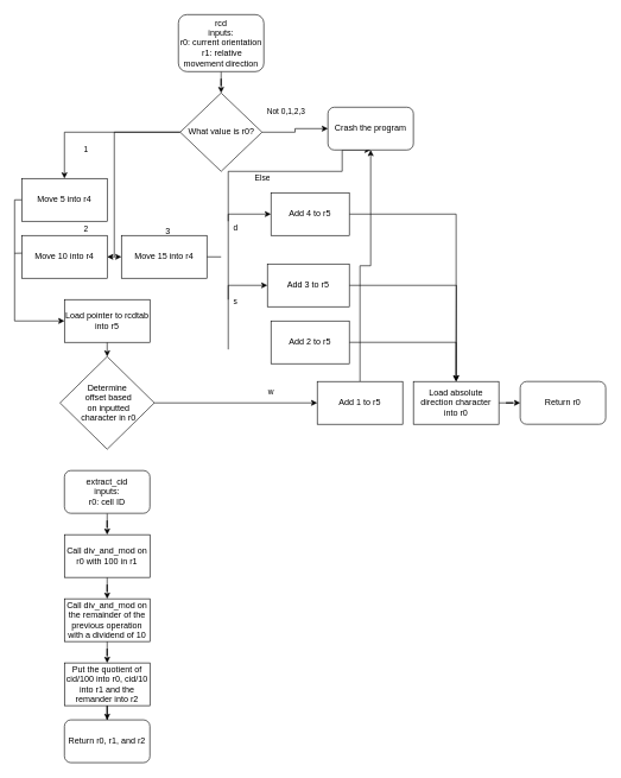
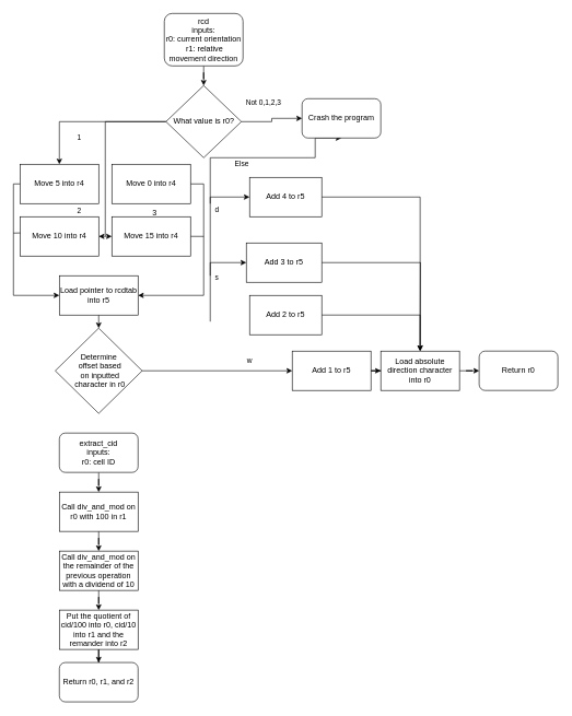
  <mxCell id="0" />
  <mxCell id="1" parent="0" />
  <mxCell id="2" value="" style="edgeStyle=orthogonalEdgeStyle;rounded=0;orthogonalLoop=1;jettySize=auto;html=1;" edge="1" parent="1" source="3" target="6"><mxGeometry relative="1" as="geometry" /></mxCell>
  <mxCell id="3" value="&lt;div&gt;rcd&lt;/div&gt;&lt;div&gt;inputs:&lt;br&gt;&lt;/div&gt;r0: current orientation&lt;br&gt;&amp;nbsp;r1: relative movement direction " style="rounded=1;whiteSpace=wrap;html=1;" vertex="1" parent="1"><mxGeometry x="250" y="20" width="120" height="80" as="geometry" /></mxCell>
  <mxCell id="4" value="" style="edgeStyle=orthogonalEdgeStyle;rounded=0;orthogonalLoop=1;jettySize=auto;html=1;" edge="1" parent="1" source="6" target="8"><mxGeometry relative="1" as="geometry" /></mxCell>
  <mxCell id="5" value="Not 0,1,2,3" style="edgeLabel;html=1;align=center;verticalAlign=middle;resizable=0;points=[];" vertex="1" connectable="0" parent="4"><mxGeometry x="-0.529" y="2" relative="1" as="geometry"><mxPoint x="10" y="-28" as="offset" /></mxGeometry></mxCell>
  <mxCell id="6" value="What value is r0?" style="rhombus;whiteSpace=wrap;html=1;" vertex="1" parent="1"><mxGeometry x="252.5" y="130" width="115" height="110" as="geometry" /></mxCell>
  <mxCell id="7" value="Else" style="edgeStyle=orthogonalEdgeStyle;rounded=0;orthogonalLoop=1;jettySize=auto;html=1;exitX=0.5;exitY=1;exitDx=0;exitDy=0;entryX=0.5;entryY=1;entryDx=0;entryDy=0;" edge="1" parent="1" target="8"><mxGeometry x="-0.216" y="-10" relative="1" as="geometry"><mxPoint x="320" y="310" as="sourcePoint" /><Array as="points"><mxPoint x="320" y="240" /><mxPoint x="480" y="240" /></Array><mxPoint as="offset" /></mxGeometry></mxCell>
  <mxCell id="8" value="Crash the program" style="rounded=1;whiteSpace=wrap;html=1;" vertex="1" parent="1"><mxGeometry x="460" y="150" width="120" height="60" as="geometry" /></mxCell>
+ <mxCell id="9" style="edgeStyle=orthogonalEdgeStyle;rounded=0;orthogonalLoop=1;jettySize=auto;html=1;exitX=1;exitY=0.5;exitDx=0;exitDy=0;entryX=1;entryY=0.5;entryDx=0;entryDy=0;" edge="1" parent="1" source="10" target="20"><mxGeometry relative="1" as="geometry" /></mxCell>
+ <mxCell id="10" value="Move 0 into r4" style="rounded=0;whiteSpace=wrap;html=1;" vertex="1" parent="1"><mxGeometry x="170" y="250" width="120" height="60" as="geometry" /></mxCell>
  <mxCell id="11" value="1" style="edgeStyle=orthogonalEdgeStyle;rounded=0;orthogonalLoop=1;jettySize=auto;html=1;exitX=0;exitY=0.5;exitDx=0;exitDy=0;entryX=0.5;entryY=0;entryDx=0;entryDy=0;" edge="1" parent="1" source="6" target="12"><mxGeometry x="0.165" y="25" relative="1" as="geometry"><mxPoint as="offset" /></mxGeometry></mxCell>
  <mxCell id="12" value="Move 5 into r4" style="rounded=0;whiteSpace=wrap;html=1;" vertex="1" parent="1"><mxGeometry x="30" y="250" width="120" height="60" as="geometry" /></mxCell>
  <mxCell id="13" value="2" style="edgeStyle=orthogonalEdgeStyle;rounded=0;orthogonalLoop=1;jettySize=auto;html=1;exitX=0;exitY=0.5;exitDx=0;exitDy=0;entryX=1;entryY=0.5;entryDx=0;entryDy=0;" edge="1" parent="1" source="6" target="14"><mxGeometry x="0.64" y="-40" relative="1" as="geometry"><Array as="points"><mxPoint x="160" y="185" /><mxPoint x="160" y="360" /></Array><mxPoint as="offset" /></mxGeometry></mxCell>
  <mxCell id="14" value="Move 10 into r4" style="rounded=0;whiteSpace=wrap;html=1;" vertex="1" parent="1"><mxGeometry x="30" y="330" width="120" height="60" as="geometry" /></mxCell>
  <mxCell id="15" style="edgeStyle=orthogonalEdgeStyle;rounded=0;orthogonalLoop=1;jettySize=auto;html=1;exitX=1;exitY=0.5;exitDx=0;exitDy=0;endArrow=none;endFill=0;" edge="1" parent="1" source="16"><mxGeometry relative="1" as="geometry"><mxPoint x="310" y="360.048" as="targetPoint" /></mxGeometry></mxCell>
  <mxCell id="16" value="Move 15 into r4" style="rounded=0;whiteSpace=wrap;html=1;" vertex="1" parent="1"><mxGeometry x="170" y="330" width="120" height="60" as="geometry" /></mxCell>
  <mxCell id="17" value="" style="endArrow=classic;html=1;rounded=0;entryX=0;entryY=0.5;entryDx=0;entryDy=0;" edge="1" parent="1" target="16"><mxGeometry width="50" height="50" relative="1" as="geometry"><mxPoint x="160" y="360" as="sourcePoint" /><mxPoint x="210" y="330" as="targetPoint" /></mxGeometry></mxCell>
  <mxCell id="18" value="3" style="text;html=1;align=center;verticalAlign=middle;resizable=0;points=[];autosize=1;strokeColor=none;fillColor=none;" vertex="1" parent="1"><mxGeometry x="220" y="310" width="30" height="30" as="geometry" /></mxCell>
  <mxCell id="19" value="" style="edgeStyle=orthogonalEdgeStyle;rounded=0;orthogonalLoop=1;jettySize=auto;html=1;" edge="1" parent="1" source="20"><mxGeometry relative="1" as="geometry"><mxPoint x="150" y="500" as="targetPoint" /></mxGeometry></mxCell>
  <mxCell id="20" value="Load pointer to rcdtab into r5 " style="rounded=0;whiteSpace=wrap;html=1;" vertex="1" parent="1"><mxGeometry x="90" y="420" width="120" height="60" as="geometry" /></mxCell>
  <mxCell id="21" style="edgeStyle=orthogonalEdgeStyle;rounded=0;orthogonalLoop=1;jettySize=auto;html=1;exitX=0;exitY=0.5;exitDx=0;exitDy=0;entryX=0;entryY=0.5;entryDx=0;entryDy=0;" edge="1" parent="1" source="12" target="20"><mxGeometry relative="1" as="geometry"><mxPoint x="70" y="470" as="targetPoint" /><Array as="points"><mxPoint x="20" y="280" /><mxPoint x="20" y="450" /></Array></mxGeometry></mxCell>
  <mxCell id="22" value="" style="endArrow=none;html=1;rounded=0;entryX=0.003;entryY=0.413;entryDx=0;entryDy=0;entryPerimeter=0;" edge="1" parent="1" target="14"><mxGeometry width="50" height="50" relative="1" as="geometry"><mxPoint x="20" y="355" as="sourcePoint" /><mxPoint x="130" y="370" as="targetPoint" /></mxGeometry></mxCell>
  <mxCell id="23" value="w" style="edgeStyle=orthogonalEdgeStyle;rounded=0;orthogonalLoop=1;jettySize=auto;html=1;" edge="1" parent="1" source="24" target="26"><mxGeometry x="0.433" y="15" relative="1" as="geometry"><mxPoint as="offset" /></mxGeometry></mxCell>
  <mxCell id="24" value="&lt;div&gt;Determine&lt;/div&gt;&lt;div&gt;&amp;nbsp;offset based&lt;/div&gt;&lt;div&gt;&amp;nbsp;on inputted&lt;/div&gt;&lt;div&gt;&amp;nbsp;character in r0&lt;/div&gt;" style="rhombus;whiteSpace=wrap;html=1;" vertex="1" parent="1"><mxGeometry x="83.75" y="500" width="132.5" height="130" as="geometry" /></mxCell>
- <mxCell id="25" value="" style="edgeStyle=orthogonalEdgeStyle;rounded=0;orthogonalLoop=1;jettySize=auto;html=1;" edge="1" parent="1" source="26" target="8"><mxGeometry relative="1" as="geometry" /></mxCell>
+ <mxCell id="25" value="" style="edgeStyle=orthogonalEdgeStyle;rounded=0;orthogonalLoop=1;jettySize=auto;html=1;" edge="1" parent="1" source="26" target="36"><mxGeometry relative="1" as="geometry" /></mxCell>
  <mxCell id="26" value="Add 1 to r5" style="rounded=0;whiteSpace=wrap;html=1;" vertex="1" parent="1"><mxGeometry x="445" y="535" width="120" height="60" as="geometry" /></mxCell>
  <mxCell id="27" style="edgeStyle=orthogonalEdgeStyle;rounded=0;orthogonalLoop=1;jettySize=auto;html=1;exitX=1;exitY=0.5;exitDx=0;exitDy=0;entryX=0.5;entryY=0;entryDx=0;entryDy=0;" edge="1" parent="1" source="28" target="36"><mxGeometry relative="1" as="geometry" /></mxCell>
  <mxCell id="28" value="Add 2 to r5" style="rounded=0;whiteSpace=wrap;html=1;" vertex="1" parent="1"><mxGeometry x="380" y="450" width="110" height="60" as="geometry" /></mxCell>
  <mxCell id="29" value="s" style="edgeStyle=orthogonalEdgeStyle;rounded=0;orthogonalLoop=1;jettySize=auto;html=1;exitX=0;exitY=0.5;exitDx=0;exitDy=0;entryX=0;entryY=0.5;entryDx=0;entryDy=0;" edge="1" parent="1" target="31"><mxGeometry x="-0.067" y="-10" relative="1" as="geometry"><mxPoint x="320" y="490" as="sourcePoint" /><Array as="points"><mxPoint x="320" y="400" /></Array><mxPoint as="offset" /></mxGeometry></mxCell>
  <mxCell id="30" style="edgeStyle=orthogonalEdgeStyle;rounded=0;orthogonalLoop=1;jettySize=auto;html=1;exitX=1;exitY=0.5;exitDx=0;exitDy=0;endArrow=none;endFill=0;" edge="1" parent="1" source="31"><mxGeometry relative="1" as="geometry"><mxPoint x="640" y="530" as="targetPoint" /></mxGeometry></mxCell>
  <mxCell id="31" value="Add 3 to r5" style="rounded=0;whiteSpace=wrap;html=1;" vertex="1" parent="1"><mxGeometry x="375" y="370" width="115" height="60" as="geometry" /></mxCell>
  <mxCell id="32" value="d" style="edgeStyle=orthogonalEdgeStyle;rounded=0;orthogonalLoop=1;jettySize=auto;html=1;exitX=0;exitY=0.5;exitDx=0;exitDy=0;entryX=0;entryY=0.5;entryDx=0;entryDy=0;" edge="1" parent="1" target="34"><mxGeometry x="0.111" y="-10" relative="1" as="geometry"><mxPoint x="320" y="420" as="sourcePoint" /><Array as="points"><mxPoint x="320" y="300" /></Array><mxPoint as="offset" /></mxGeometry></mxCell>
  <mxCell id="33" style="edgeStyle=orthogonalEdgeStyle;rounded=0;orthogonalLoop=1;jettySize=auto;html=1;exitX=1;exitY=0.5;exitDx=0;exitDy=0;entryX=0.5;entryY=0;entryDx=0;entryDy=0;" edge="1" parent="1" source="34" target="36"><mxGeometry relative="1" as="geometry" /></mxCell>
  <mxCell id="34" value="Add 4 to r5" style="rounded=0;whiteSpace=wrap;html=1;" vertex="1" parent="1"><mxGeometry x="380" y="270" width="110" height="60" as="geometry" /></mxCell>
  <mxCell id="35" value="" style="edgeStyle=orthogonalEdgeStyle;rounded=0;orthogonalLoop=1;jettySize=auto;html=1;" edge="1" parent="1" source="36" target="37"><mxGeometry relative="1" as="geometry" /></mxCell>
  <mxCell id="36" value="Load absolute direction character into r0 " style="rounded=0;whiteSpace=wrap;html=1;" vertex="1" parent="1"><mxGeometry x="580" y="535" width="120" height="60" as="geometry" /></mxCell>
  <mxCell id="37" value="Return r0" style="rounded=1;whiteSpace=wrap;html=1;" vertex="1" parent="1"><mxGeometry x="730" y="535" width="120" height="60" as="geometry" /></mxCell>
  <mxCell id="38" value="" style="edgeStyle=orthogonalEdgeStyle;rounded=0;orthogonalLoop=1;jettySize=auto;html=1;" edge="1" parent="1" source="39" target="41"><mxGeometry relative="1" as="geometry" /></mxCell>
  <mxCell id="39" value="&lt;div&gt;extract_cid&lt;/div&gt;&lt;div&gt;inputs:&lt;br&gt;r0: cell ID&lt;br&gt;&lt;/div&gt;" style="rounded=1;whiteSpace=wrap;html=1;" vertex="1" parent="1"><mxGeometry x="90" y="660" width="120" height="60" as="geometry" /></mxCell>
  <mxCell id="40" value="" style="edgeStyle=orthogonalEdgeStyle;rounded=0;orthogonalLoop=1;jettySize=auto;html=1;" edge="1" parent="1" source="41" target="43"><mxGeometry relative="1" as="geometry" /></mxCell>
  <mxCell id="41" value="Call div_and_mod on r0 with 100 in r1" style="rounded=0;whiteSpace=wrap;html=1;" vertex="1" parent="1"><mxGeometry x="90" y="750" width="120" height="60" as="geometry" /></mxCell>
  <mxCell id="42" value="" style="edgeStyle=orthogonalEdgeStyle;rounded=0;orthogonalLoop=1;jettySize=auto;html=1;" edge="1" parent="1" source="43" target="45"><mxGeometry relative="1" as="geometry" /></mxCell>
  <mxCell id="43" value="Call div_and_mod on the remainder of the previous operation with a dividend of 10" style="rounded=0;whiteSpace=wrap;html=1;" vertex="1" parent="1"><mxGeometry x="90" y="840" width="120" height="60" as="geometry" /></mxCell>
  <mxCell id="44" value="" style="edgeStyle=orthogonalEdgeStyle;rounded=0;orthogonalLoop=1;jettySize=auto;html=1;" edge="1" parent="1" source="45" target="46"><mxGeometry relative="1" as="geometry" /></mxCell>
  <mxCell id="45" value="Put the quotient of cid/100 into r0, cid/10 into r1 and the remander into r2" style="rounded=0;whiteSpace=wrap;html=1;" vertex="1" parent="1"><mxGeometry x="90" y="930" width="120" height="60" as="geometry" /></mxCell>
  <mxCell id="46" value="Return r0, r1, and r2" style="rounded=1;whiteSpace=wrap;html=1;" vertex="1" parent="1"><mxGeometry x="90" y="1010" width="120" height="60" as="geometry" /></mxCell>
